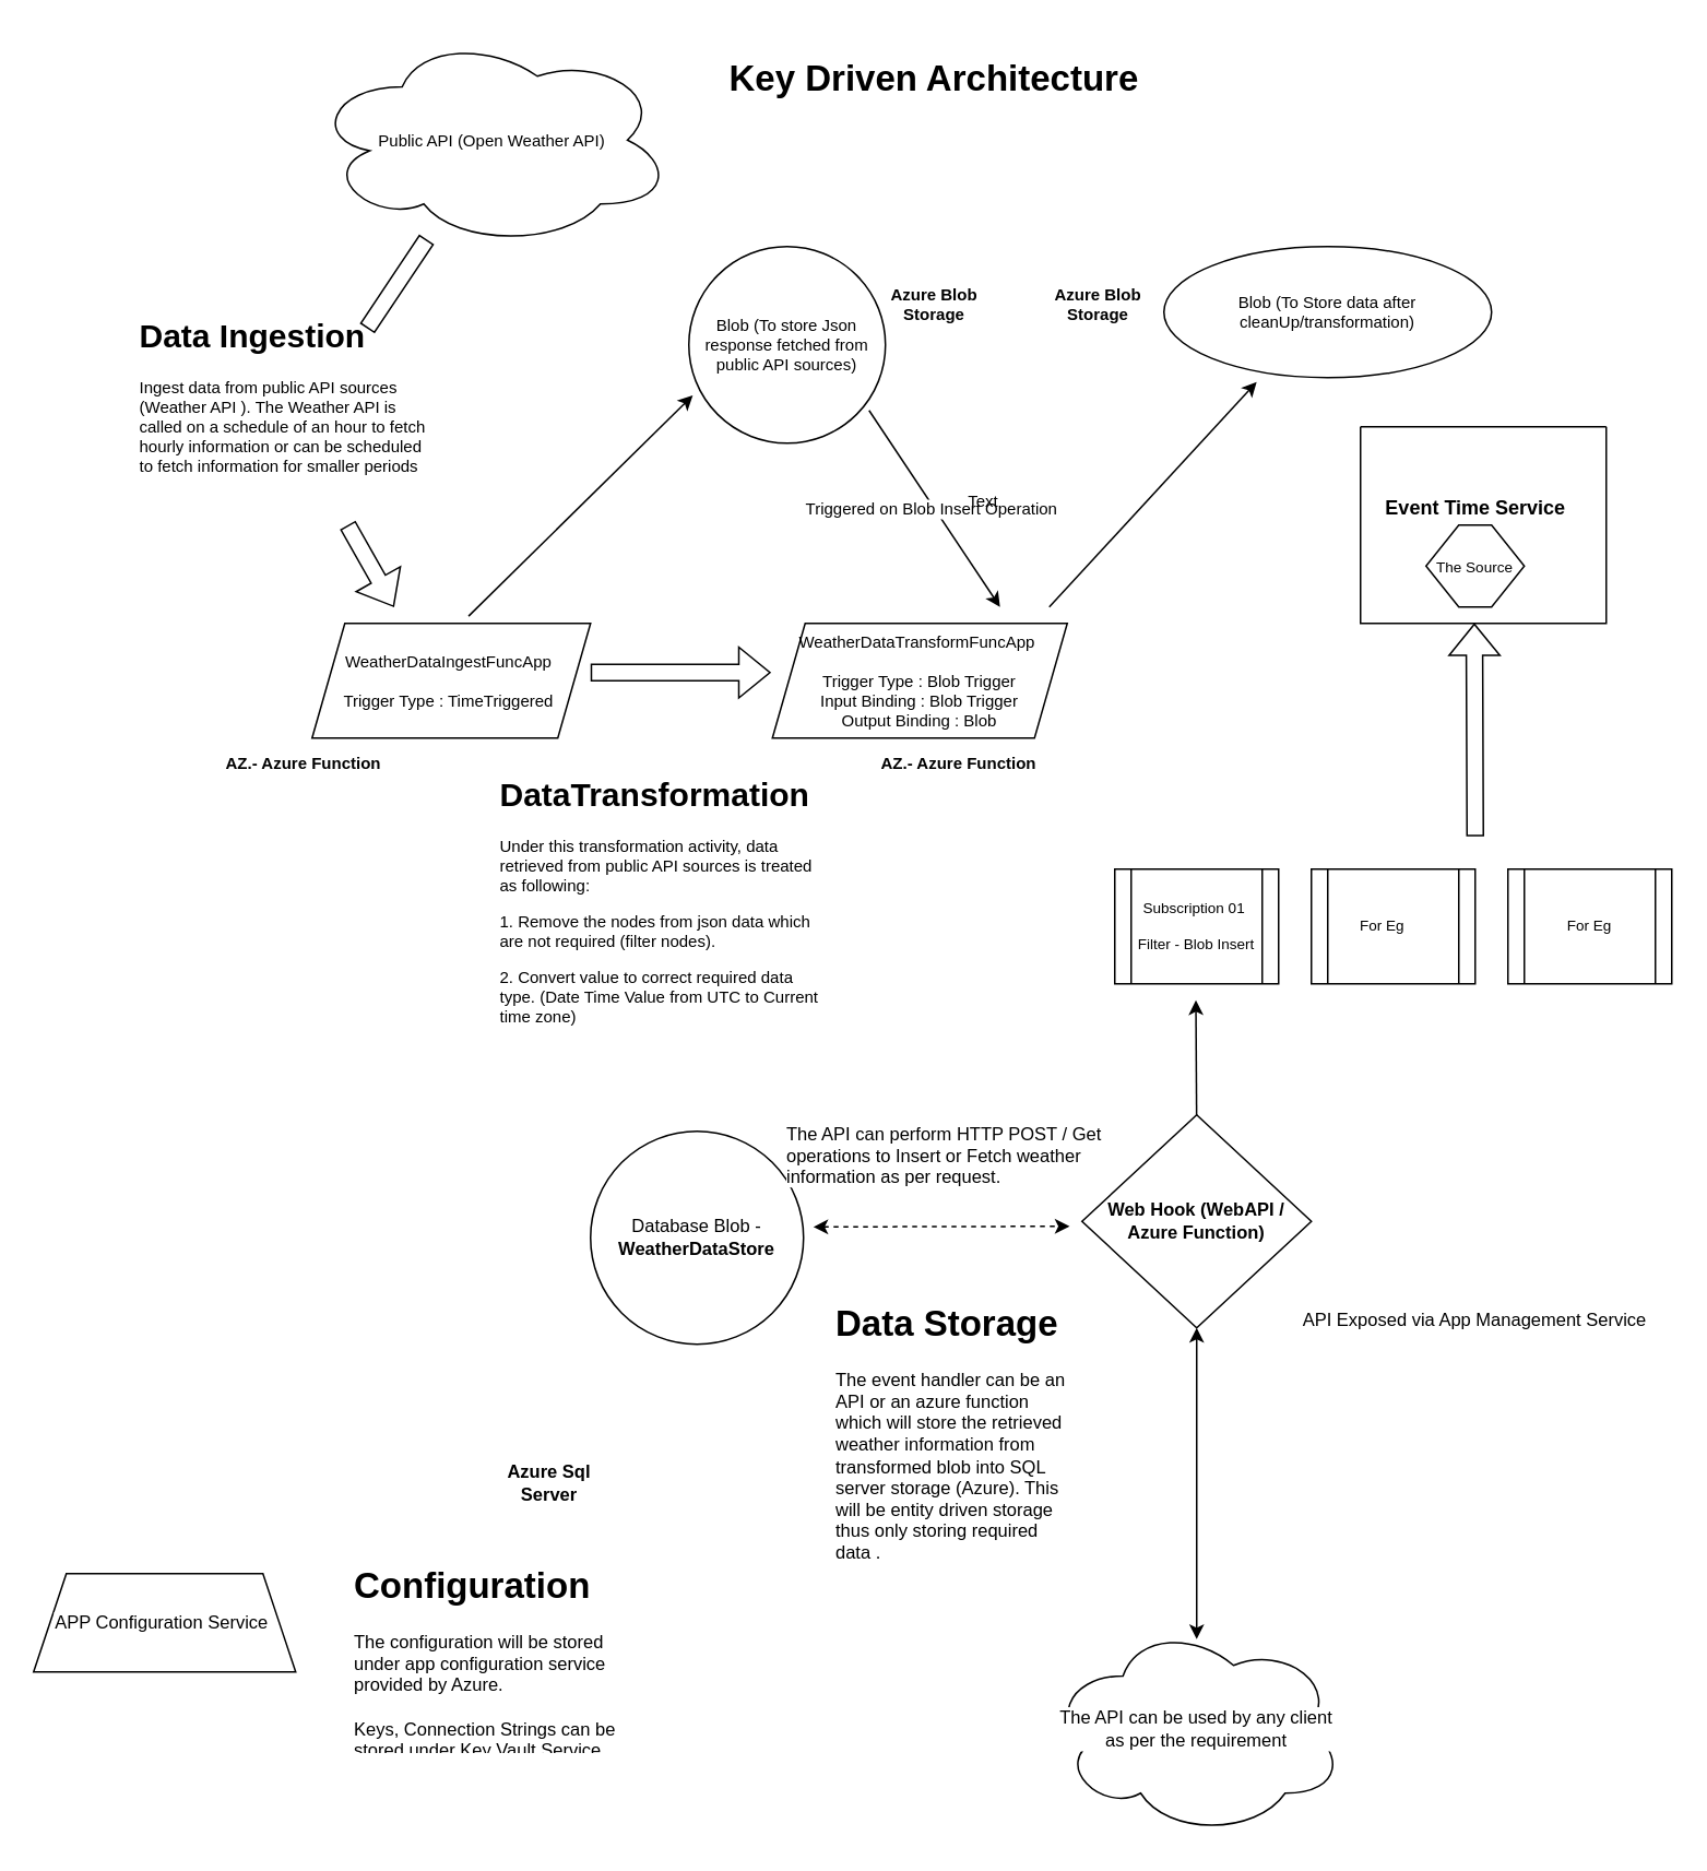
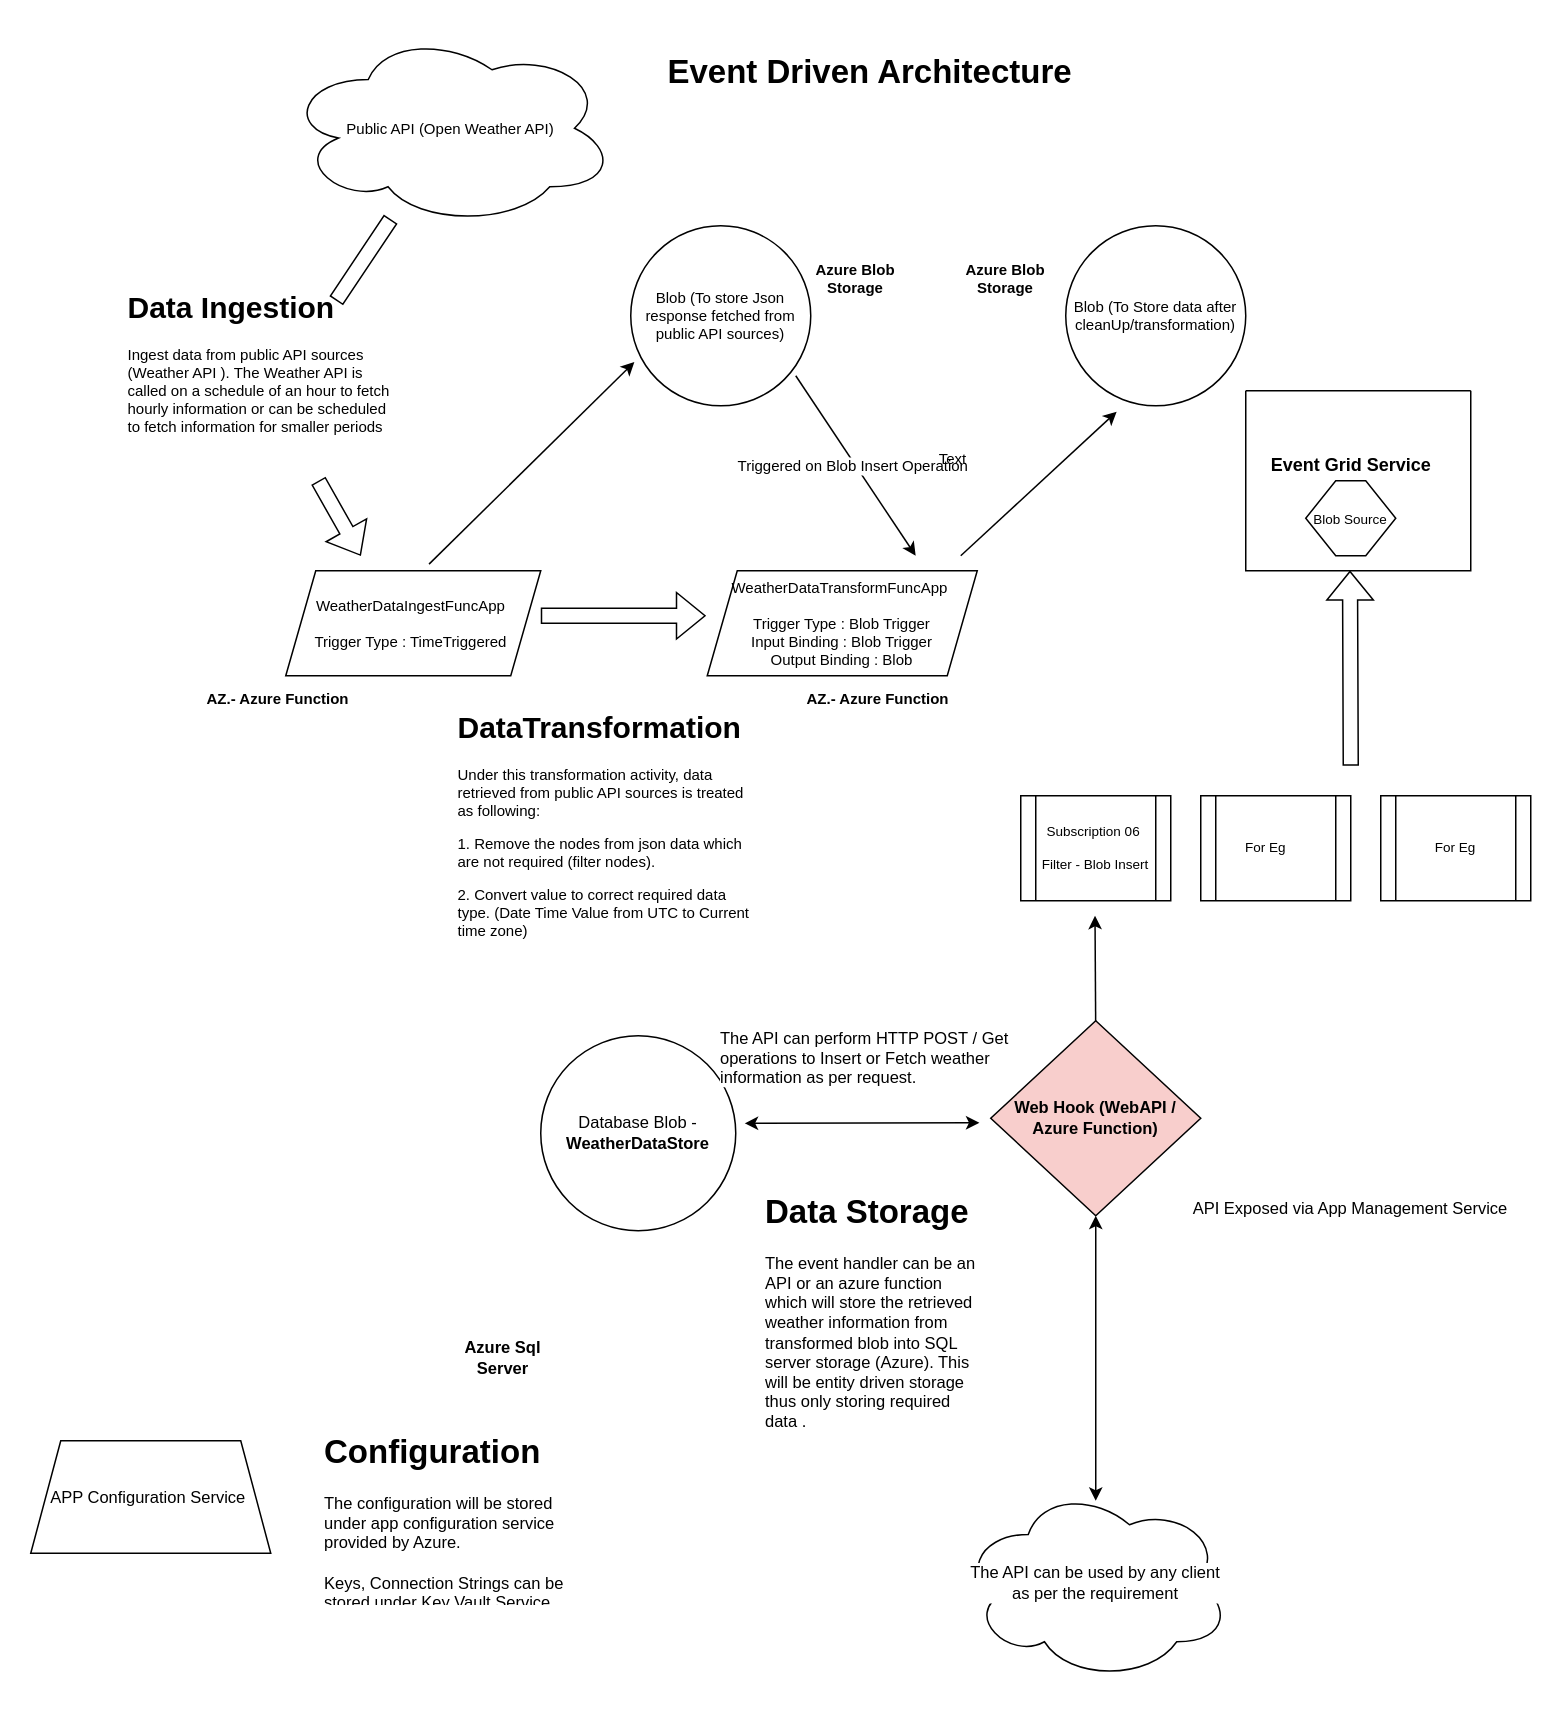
  <mxCell id="0" />
  <mxCell id="1" parent="0" />
  <mxCell id="2" value="&lt;font style=&quot;font-size: 10px;&quot;&gt;Public API (Open Weather API)&lt;/font&gt;" style="ellipse;shape=cloud;whiteSpace=wrap;html=1;" vertex="1" parent="1"><mxGeometry x="190" y="20" width="220" height="130" as="geometry" /></mxCell>
  <mxCell id="3" value="Blob (To store Json response fetched from public API sources)" style="ellipse;whiteSpace=wrap;html=1;aspect=fixed;fontSize=10;" vertex="1" parent="1"><mxGeometry x="420" y="150" width="120" height="120" as="geometry" /></mxCell>
  <mxCell id="4" value="WeatherDataIngestFuncApp&amp;nbsp;&lt;br&gt;&lt;br&gt;Trigger Type : TimeTriggered&amp;nbsp;" style="shape=parallelogram;perimeter=parallelogramPerimeter;whiteSpace=wrap;html=1;fixedSize=1;fontSize=10;" vertex="1" parent="1"><mxGeometry x="190" y="380" width="170" height="70" as="geometry" /></mxCell>
  <mxCell id="5" value="WeatherDataTransformFuncApp&amp;nbsp;&lt;br&gt;&lt;br&gt;Trigger Type : Blob Trigger&lt;br&gt;Input Binding : Blob Trigger&lt;br&gt;Output Binding : Blob" style="shape=parallelogram;perimeter=parallelogramPerimeter;whiteSpace=wrap;html=1;fixedSize=1;fontSize=10;" vertex="1" parent="1"><mxGeometry x="471" y="380" width="180" height="70" as="geometry" /></mxCell>
- <mxCell id="6" value="Blob (To Store data after cleanUp/transformation)" style="ellipse;whiteSpace=wrap;html=1;aspect=fixed;fontSize=10;" vertex="1" parent="1"><mxGeometry x="710" y="150" width="200" height="80" as="geometry" /></mxCell>
+ <mxCell id="6" value="Blob (To Store data after cleanUp/transformation)" style="ellipse;whiteSpace=wrap;html=1;aspect=fixed;fontSize=10;" vertex="1" parent="1"><mxGeometry x="710" y="150" width="120" height="120" as="geometry" /></mxCell>
  <mxCell id="7" value="" style="shape=flexArrow;endArrow=classic;html=1;rounded=0;fontSize=10;startArrow=none;" edge="1" parent="1" source="11"><mxGeometry width="50" height="50" relative="1" as="geometry"><mxPoint x="212.903" y="230" as="sourcePoint" /><mxPoint x="240" y="370" as="targetPoint" /></mxGeometry></mxCell>
  <mxCell id="8" value="" style="shape=flexArrow;endArrow=none;html=1;rounded=0;fontSize=10;" edge="1" parent="1" source="2"><mxGeometry width="50" height="50" relative="1" as="geometry"><mxPoint x="293.036" y="169.222" as="sourcePoint" /><mxPoint x="223.636" y="200" as="targetPoint" /></mxGeometry></mxCell>
  <mxCell id="9" value="" style="shape=flexArrow;endArrow=classic;html=1;rounded=0;fontSize=10;" edge="1" parent="1"><mxGeometry width="50" height="50" relative="1" as="geometry"><mxPoint x="360" y="410" as="sourcePoint" /><mxPoint x="470" y="410" as="targetPoint" /></mxGeometry></mxCell>
  <mxCell id="10" value="&lt;h1&gt;DataTransformation&lt;/h1&gt;&lt;p&gt;Under this transformation activity, data retrieved from public API sources is treated as following:&lt;/p&gt;&lt;p&gt;1. Remove the nodes from json data which are not required (filter nodes).&lt;/p&gt;&lt;p&gt;2. Convert value to correct required data type. (Date Time Value from UTC to Current time zone)&lt;/p&gt;&lt;p&gt;&lt;br&gt;&lt;/p&gt;" style="text;html=1;strokeColor=none;fillColor=none;spacing=5;spacingTop=-20;whiteSpace=wrap;overflow=hidden;rounded=0;fontSize=10;" vertex="1" parent="1"><mxGeometry x="300" y="470" width="210" height="190" as="geometry" /></mxCell>
  <mxCell id="11" value="&lt;h1&gt;Data Ingestion&lt;/h1&gt;&lt;p&gt;Ingest data from public API sources (Weather API ). The Weather API is called on a schedule of an hour to fetch hourly information or can be scheduled to fetch information for smaller periods&lt;/p&gt;" style="text;html=1;strokeColor=none;fillColor=none;spacing=5;spacingTop=-20;whiteSpace=wrap;overflow=hidden;rounded=0;fontSize=10;" vertex="1" parent="1"><mxGeometry x="80" y="190" width="190" height="130" as="geometry" /></mxCell>
  <mxCell id="12" value="" style="endArrow=classic;html=1;rounded=0;fontSize=10;entryX=0.02;entryY=0.757;entryDx=0;entryDy=0;entryPerimeter=0;exitX=0.562;exitY=-0.063;exitDx=0;exitDy=0;exitPerimeter=0;" edge="1" parent="1" source="4" target="3"><mxGeometry width="50" height="50" relative="1" as="geometry"><mxPoint x="310" y="380" as="sourcePoint" /><mxPoint x="360" y="330" as="targetPoint" /></mxGeometry></mxCell>
  <mxCell id="13" value="" style="endArrow=classic;html=1;rounded=0;fontSize=10;entryX=0.772;entryY=-0.143;entryDx=0;entryDy=0;entryPerimeter=0;" edge="1" parent="1" target="5"><mxGeometry relative="1" as="geometry"><mxPoint x="530" y="250" as="sourcePoint" /><mxPoint x="630" y="250" as="targetPoint" /></mxGeometry></mxCell>
  <mxCell id="14" value="Triggered on Blob Insert Operation" style="edgeLabel;resizable=0;html=1;align=center;verticalAlign=middle;fontSize=10;" connectable="0" vertex="1" parent="13"><mxGeometry relative="1" as="geometry"><mxPoint x="-2" as="offset" /></mxGeometry></mxCell>
  <mxCell id="15" value="" style="endArrow=classic;html=1;rounded=0;fontSize=10;entryX=0.283;entryY=1.033;entryDx=0;entryDy=0;entryPerimeter=0;" edge="1" parent="1" target="6"><mxGeometry width="50" height="50" relative="1" as="geometry"><mxPoint x="640" y="370" as="sourcePoint" /><mxPoint x="690" y="320" as="targetPoint" /></mxGeometry></mxCell>
  <mxCell id="16" value="&lt;b&gt;AZ.- Azure Function&lt;/b&gt;" style="text;html=1;strokeColor=none;fillColor=none;align=center;verticalAlign=middle;whiteSpace=wrap;rounded=0;fontSize=10;" vertex="1" parent="1"><mxGeometry x="130" y="450" width="110" height="30" as="geometry" /></mxCell>
  <mxCell id="17" value="&lt;b&gt;AZ.- Azure Function&lt;/b&gt;" style="text;html=1;strokeColor=none;fillColor=none;align=center;verticalAlign=middle;whiteSpace=wrap;rounded=0;fontSize=10;" vertex="1" parent="1"><mxGeometry x="530" y="450" width="110" height="30" as="geometry" /></mxCell>
- <mxCell id="18" value="Text" style="text;html=1;strokeColor=none;fillColor=none;align=center;verticalAlign=middle;whiteSpace=wrap;rounded=0;fontSize=10;" vertex="1" parent="1"><mxGeometry x="570" y="290" width="60" height="30" as="geometry" /></mxCell>
+ <mxCell id="18" value="Text" style="text;html=1;strokeColor=none;fillColor=none;align=center;verticalAlign=middle;whiteSpace=wrap;rounded=0;fontSize=10;" vertex="1" parent="1"><mxGeometry x="605" y="290" width="60" height="30" as="geometry" /></mxCell>
  <mxCell id="19" value="&lt;b&gt;Azure Blob Storage&lt;/b&gt;" style="text;html=1;strokeColor=none;fillColor=none;align=center;verticalAlign=middle;whiteSpace=wrap;rounded=0;fontSize=10;" vertex="1" parent="1"><mxGeometry x="540" y="170" width="60" height="30" as="geometry" /></mxCell>
  <mxCell id="20" value="&lt;b&gt;Azure Blob Storage&lt;/b&gt;" style="text;html=1;strokeColor=none;fillColor=none;align=center;verticalAlign=middle;whiteSpace=wrap;rounded=0;fontSize=10;" vertex="1" parent="1"><mxGeometry x="640" y="170" width="60" height="30" as="geometry" /></mxCell>
  <mxCell id="21" value="" style="swimlane;startSize=0;fontSize=10;" vertex="1" parent="1"><mxGeometry x="830" y="260" width="150" height="120" as="geometry" /></mxCell>
- <mxCell id="22" value="&lt;font style=&quot;font-size: 9px;&quot;&gt;The Source&lt;/font&gt;" style="shape=hexagon;perimeter=hexagonPerimeter2;whiteSpace=wrap;html=1;fixedSize=1;fontSize=12;" vertex="1" parent="21"><mxGeometry x="40" y="60" width="60" height="50" as="geometry" /></mxCell>
- <mxCell id="23" value="&lt;b&gt;&lt;font style=&quot;font-size: 12px;&quot;&gt;Event Time Service&lt;/font&gt;&lt;/b&gt;" style="text;html=1;align=center;verticalAlign=middle;resizable=0;points=[];autosize=1;strokeColor=none;fillColor=none;fontSize=10;" vertex="1" parent="1"><mxGeometry x="835" y="295" width="130" height="30" as="geometry" /></mxCell>
+ <mxCell id="22" value="&lt;font style=&quot;font-size: 9px;&quot;&gt;Blob Source&lt;/font&gt;" style="shape=hexagon;perimeter=hexagonPerimeter2;whiteSpace=wrap;html=1;fixedSize=1;fontSize=12;" vertex="1" parent="21"><mxGeometry x="40" y="60" width="60" height="50" as="geometry" /></mxCell>
+ <mxCell id="23" value="&lt;b&gt;&lt;font style=&quot;font-size: 12px;&quot;&gt;Event Grid Service&lt;/font&gt;&lt;/b&gt;" style="text;html=1;align=center;verticalAlign=middle;resizable=0;points=[];autosize=1;strokeColor=none;fillColor=none;fontSize=10;" vertex="1" parent="1"><mxGeometry x="835" y="295" width="130" height="30" as="geometry" /></mxCell>
  <mxCell id="24" value="" style="shape=flexArrow;endArrow=classic;html=1;rounded=0;fontSize=9;" edge="1" parent="1"><mxGeometry width="50" height="50" relative="1" as="geometry"><mxPoint x="900" y="510" as="sourcePoint" /><mxPoint x="899.5" y="380" as="targetPoint" /></mxGeometry></mxCell>
- <mxCell id="25" value="Subscription 01&amp;nbsp;&lt;br&gt;&lt;br&gt;Filter - Blob Insert" style="shape=process;whiteSpace=wrap;html=1;backgroundOutline=1;fontSize=9;" vertex="1" parent="1"><mxGeometry x="680" y="530" width="100" height="70" as="geometry" /></mxCell>
+ <mxCell id="25" value="Subscription 06&amp;nbsp;&lt;br&gt;&lt;br&gt;Filter - Blob Insert" style="shape=process;whiteSpace=wrap;html=1;backgroundOutline=1;fontSize=9;" vertex="1" parent="1"><mxGeometry x="680" y="530" width="100" height="70" as="geometry" /></mxCell>
  <mxCell id="26" value="For Eg&amp;nbsp;&lt;span style=&quot;white-space: pre;&quot;&gt;&#09;&lt;/span&gt;" style="shape=process;whiteSpace=wrap;html=1;backgroundOutline=1;fontSize=9;" vertex="1" parent="1"><mxGeometry x="800" y="530" width="100" height="70" as="geometry" /></mxCell>
  <mxCell id="27" value="For Eg" style="shape=process;whiteSpace=wrap;html=1;backgroundOutline=1;fontSize=9;" vertex="1" parent="1"><mxGeometry x="920" y="530" width="100" height="70" as="geometry" /></mxCell>
  <mxCell id="28" value="" style="endArrow=classic;html=1;rounded=0;fontSize=9;" edge="1" parent="1"><mxGeometry width="50" height="50" relative="1" as="geometry"><mxPoint x="730" y="690" as="sourcePoint" /><mxPoint x="729.5" y="610" as="targetPoint" /></mxGeometry></mxCell>
- <mxCell id="29" value="&lt;b&gt;&lt;font style=&quot;font-size: 11px;&quot;&gt;Web Hook (WebAPI / Azure Function)&lt;/font&gt;&lt;/b&gt;" style="rhombus;whiteSpace=wrap;html=1;fontSize=9;" vertex="1" parent="1"><mxGeometry x="660" y="680" width="140" height="130" as="geometry" /></mxCell>
+ <mxCell id="29" value="&lt;b&gt;&lt;font style=&quot;font-size: 11px;&quot;&gt;Web Hook (WebAPI / Azure Function)&lt;/font&gt;&lt;/b&gt;" style="rhombus;whiteSpace=wrap;html=1;fontSize=9;fillColor=#f8cecc;" vertex="1" parent="1"><mxGeometry x="660" y="680" width="140" height="130" as="geometry" /></mxCell>
  <mxCell id="30" value="&lt;h1&gt;Data Storage&amp;nbsp;&lt;/h1&gt;&lt;p&gt;The event handler can be an API or an azure function which will store the retrieved weather information from transformed blob into SQL server storage (Azure). This will be entity driven storage thus only storing required data .&lt;/p&gt;" style="text;html=1;strokeColor=none;fillColor=none;spacing=5;spacingTop=-20;whiteSpace=wrap;overflow=hidden;rounded=0;fontSize=11;" vertex="1" parent="1"><mxGeometry x="505" y="790" width="155" height="190" as="geometry" /></mxCell>
  <mxCell id="31" value="Database Blob - &lt;b&gt;WeatherDataStore&lt;/b&gt;" style="ellipse;whiteSpace=wrap;html=1;aspect=fixed;fontSize=11;" vertex="1" parent="1"><mxGeometry x="360" y="690" width="130" height="130" as="geometry" /></mxCell>
  <mxCell id="32" value="&lt;b&gt;Azure Sql Server&lt;/b&gt;" style="text;html=1;strokeColor=none;fillColor=none;align=center;verticalAlign=middle;whiteSpace=wrap;rounded=0;fontSize=11;" vertex="1" parent="1"><mxGeometry x="305" y="890" width="60" height="30" as="geometry" /></mxCell>
- <mxCell id="33" value="" style="endArrow=classic;startArrow=classic;html=1;rounded=0;fontSize=11;exitX=1.046;exitY=0.449;exitDx=0;exitDy=0;exitPerimeter=0;entryX=-0.054;entryY=0.523;entryDx=0;entryDy=0;entryPerimeter=0;dashed=1;" edge="1" parent="1" source="31" target="29"><mxGeometry width="50" height="50" relative="1" as="geometry"><mxPoint x="530" y="770" as="sourcePoint" /><mxPoint x="580" y="720" as="targetPoint" /></mxGeometry></mxCell>
+ <mxCell id="33" value="" style="endArrow=classic;startArrow=classic;html=1;rounded=0;fontSize=11;exitX=1.046;exitY=0.449;exitDx=0;exitDy=0;exitPerimeter=0;entryX=-0.054;entryY=0.523;entryDx=0;entryDy=0;entryPerimeter=0;" edge="1" parent="1" source="31" target="29"><mxGeometry width="50" height="50" relative="1" as="geometry"><mxPoint x="530" y="770" as="sourcePoint" /><mxPoint x="580" y="720" as="targetPoint" /></mxGeometry></mxCell>
  <mxCell id="34" value="&lt;h1&gt;&lt;br&gt;&lt;/h1&gt;&lt;div&gt;The API can perform HTTP POST / Get operations to Insert or Fetch weather information as per request.&lt;/div&gt;" style="text;html=1;strokeColor=none;fillColor=none;spacing=5;spacingTop=-20;whiteSpace=wrap;overflow=hidden;rounded=0;labelBackgroundColor=#FFFFFF;fontSize=11;" vertex="1" parent="1"><mxGeometry x="475" y="640" width="205" height="110" as="geometry" /></mxCell>
  <mxCell id="35" value="" style="endArrow=classic;startArrow=classic;html=1;rounded=0;fontSize=11;entryX=0.5;entryY=1;entryDx=0;entryDy=0;" edge="1" parent="1" target="29"><mxGeometry width="50" height="50" relative="1" as="geometry"><mxPoint x="730" y="1000" as="sourcePoint" /><mxPoint x="760" y="810" as="targetPoint" /></mxGeometry></mxCell>
  <mxCell id="36" value="The API can be used by any client as per the requirement" style="ellipse;shape=cloud;whiteSpace=wrap;html=1;labelBackgroundColor=#FFFFFF;fontSize=11;" vertex="1" parent="1"><mxGeometry x="640" y="990" width="180" height="130" as="geometry" /></mxCell>
- <mxCell id="37" value="&lt;h1&gt;Key Driven Architecture&lt;/h1&gt;" style="text;html=1;strokeColor=none;fillColor=none;spacing=5;spacingTop=-20;whiteSpace=wrap;overflow=hidden;rounded=0;labelBackgroundColor=#FFFFFF;fontSize=11;" vertex="1" parent="1"><mxGeometry x="440" width="360" height="100" as="geometry" y="30" /></mxCell>
- <mxCell id="38" value="APP Configuration Service&amp;nbsp;" style="shape=trapezoid;perimeter=trapezoidPerimeter;whiteSpace=wrap;html=1;fixedSize=1;labelBackgroundColor=#FFFFFF;fontSize=11;" vertex="1" parent="1"><mxGeometry x="20" y="960" width="160" height="60" as="geometry" /></mxCell>
+ <mxCell id="37" value="&lt;h1&gt;Event Driven Architecture&lt;/h1&gt;" style="text;html=1;strokeColor=none;fillColor=none;spacing=5;spacingTop=-20;whiteSpace=wrap;overflow=hidden;rounded=0;labelBackgroundColor=#FFFFFF;fontSize=11;" vertex="1" parent="1"><mxGeometry x="440" width="360" height="100" as="geometry" y="30" /></mxCell>
+ <mxCell id="38" value="APP Configuration Service&amp;nbsp;" style="shape=trapezoid;perimeter=trapezoidPerimeter;whiteSpace=wrap;html=1;fixedSize=1;labelBackgroundColor=#FFFFFF;fontSize=11;" vertex="1" parent="1"><mxGeometry x="20" y="960" width="160" height="75" as="geometry" /></mxCell>
  <mxCell id="39" value="&lt;h1&gt;Configuration&lt;/h1&gt;&lt;div&gt;The configuration will be stored under app configuration service provided by Azure.&lt;/div&gt;&lt;div&gt;&lt;br&gt;&lt;/div&gt;&lt;div&gt;Keys, Connection Strings can be stored under Key Vault Service.&lt;/div&gt;&lt;div&gt;&lt;br&gt;&lt;/div&gt;" style="text;html=1;strokeColor=none;fillColor=none;spacing=5;spacingTop=-20;whiteSpace=wrap;overflow=hidden;rounded=0;labelBackgroundColor=#FFFFFF;fontSize=11;" vertex="1" parent="1"><mxGeometry x="211" y="950" width="170" height="120" as="geometry" /></mxCell>
  <mxCell id="40" value="API Exposed via App Management Service" style="text;html=1;strokeColor=none;fillColor=none;align=center;verticalAlign=middle;whiteSpace=wrap;rounded=0;labelBackgroundColor=#FFFFFF;fontSize=11;" vertex="1" parent="1"><mxGeometry x="790" y="790" width="220" height="30" as="geometry" /></mxCell>
